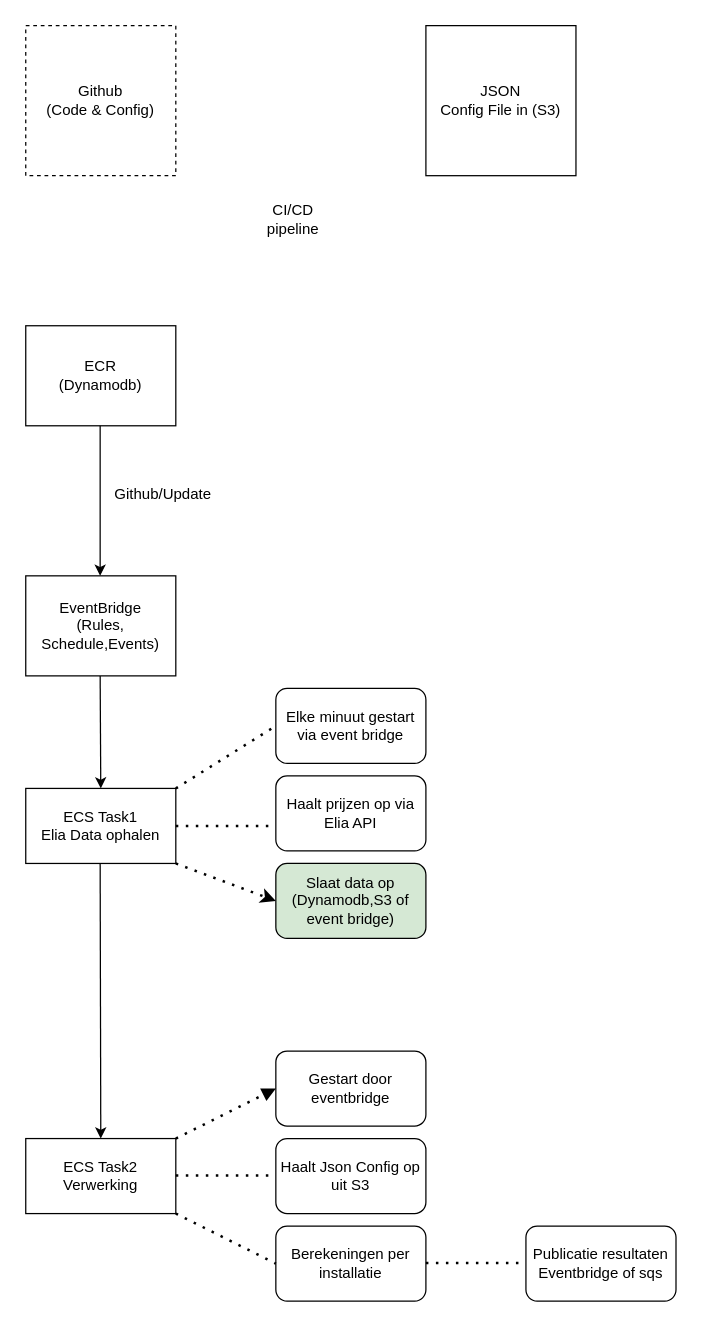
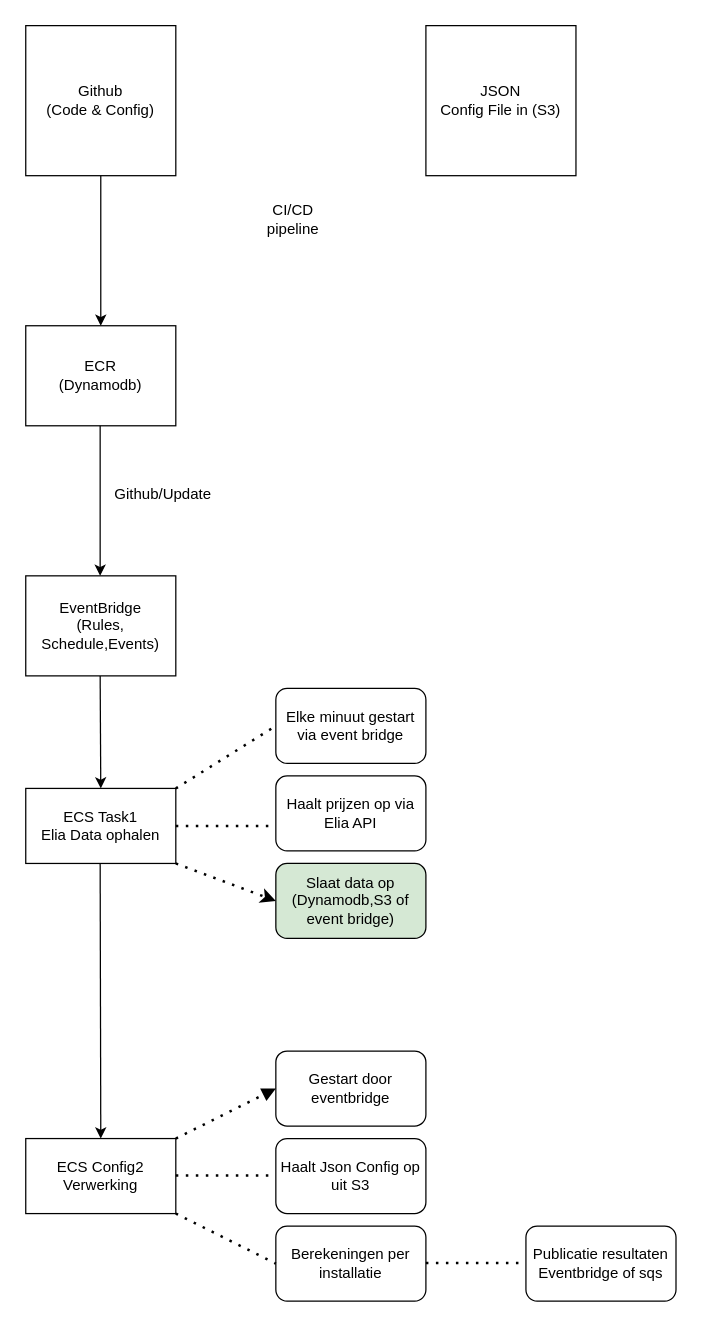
  <mxCell id="0" />
  <mxCell id="1" parent="0" />
- <mxCell id="2" value="Github&lt;br&gt;(Code &amp;amp; Config)" style="whiteSpace=wrap;html=1;aspect=fixed;dashed=1;" vertex="1" parent="1"><mxGeometry x="20" y="20" width="120" height="120" as="geometry" /></mxCell>
+ <mxCell id="2" value="Github&lt;br&gt;(Code &amp;amp; Config)" style="whiteSpace=wrap;html=1;aspect=fixed;" vertex="1" parent="1"><mxGeometry x="20" y="20" width="120" height="120" as="geometry" /></mxCell>
  <mxCell id="3" value="JSON&lt;br&gt;Config File in (S3)" style="whiteSpace=wrap;html=1;aspect=fixed;" vertex="1" parent="1"><mxGeometry x="340" y="20" width="120" height="120" as="geometry" /></mxCell>
  <mxCell id="4" value="ECR&lt;br&gt;(Dynamodb)" style="rounded=0;whiteSpace=wrap;html=1;" vertex="1" parent="1"><mxGeometry x="20" y="260" width="120" height="80" as="geometry" /></mxCell>
+ <mxCell id="5" value="" style="endArrow=classic;html=1;rounded=0;exitX=0.5;exitY=1;exitDx=0;exitDy=0;" edge="1" parent="1" source="2" target="4"><mxGeometry width="50" height="50" relative="1" as="geometry"><mxPoint x="120" y="360" as="sourcePoint" /><mxPoint x="170" y="310" as="targetPoint" /></mxGeometry></mxCell>
  <mxCell id="6" value="CI/CD pipeline" style="text;html=1;align=center;verticalAlign=middle;whiteSpace=wrap;rounded=0;" vertex="1" parent="1"><mxGeometry x="204" y="160" width="60" height="30" as="geometry" /></mxCell>
  <mxCell id="7" value="EventBridge&lt;br&gt;(Rules, Schedule,Events)" style="rounded=0;whiteSpace=wrap;html=1;" vertex="1" parent="1"><mxGeometry x="20" y="460" width="120" height="80" as="geometry" /></mxCell>
  <mxCell id="8" value="" style="endArrow=classic;html=1;rounded=0;exitX=0.5;exitY=1;exitDx=0;exitDy=0;" edge="1" parent="1"><mxGeometry width="50" height="50" relative="1" as="geometry"><mxPoint x="79.5" y="340" as="sourcePoint" /><mxPoint x="79.5" y="460" as="targetPoint" /></mxGeometry></mxCell>
  <mxCell id="9" value="Github/Update" style="text;html=1;align=center;verticalAlign=middle;whiteSpace=wrap;rounded=0;" vertex="1" parent="1"><mxGeometry x="100" y="380" width="60" height="30" as="geometry" /></mxCell>
  <mxCell id="10" value="ECS Task1&lt;br&gt;Elia Data ophalen" style="rounded=0;whiteSpace=wrap;html=1;" vertex="1" parent="1"><mxGeometry x="20" y="630" width="120" height="60" as="geometry" /></mxCell>
  <mxCell id="11" value="" style="endArrow=none;dashed=1;html=1;dashPattern=1 3;strokeWidth=2;rounded=0;exitX=1;exitY=0;exitDx=0;exitDy=0;" edge="1" parent="1" source="10"><mxGeometry width="50" height="50" relative="1" as="geometry"><mxPoint x="180" y="590" as="sourcePoint" /><mxPoint x="220" y="580" as="targetPoint" /></mxGeometry></mxCell>
  <mxCell id="12" value="Elke minuut gestart via event bridge" style="rounded=1;whiteSpace=wrap;html=1;" vertex="1" parent="1"><mxGeometry x="220" y="550" width="120" height="60" as="geometry" /></mxCell>
  <mxCell id="13" value="" style="endArrow=none;dashed=1;html=1;dashPattern=1 3;strokeWidth=2;rounded=0;exitX=1;exitY=0.5;exitDx=0;exitDy=0;" edge="1" parent="1" source="10"><mxGeometry width="50" height="50" relative="1" as="geometry"><mxPoint x="150" y="640" as="sourcePoint" /><mxPoint x="220" y="660" as="targetPoint" /></mxGeometry></mxCell>
  <mxCell id="14" value="Haalt prijzen op via Elia API" style="rounded=1;whiteSpace=wrap;html=1;" vertex="1" parent="1"><mxGeometry x="220" y="620" width="120" height="60" as="geometry" /></mxCell>
  <mxCell id="15" value="Slaat data op (Dynamodb,S3 of event bridge)" style="rounded=1;whiteSpace=wrap;html=1;fillColor=#d5e8d4;" vertex="1" parent="1"><mxGeometry x="220" y="690" width="120" height="60" as="geometry" /></mxCell>
  <mxCell id="16" value="" style="endArrow=classic;dashed=1;html=1;dashPattern=1 3;strokeWidth=2;rounded=0;exitX=1;exitY=1;exitDx=0;exitDy=0;entryX=0;entryY=0.5;entryDx=0;entryDy=0;" edge="1" parent="1" source="10" target="15"><mxGeometry width="50" height="50" relative="1" as="geometry"><mxPoint x="150" y="670" as="sourcePoint" /><mxPoint x="230" y="670" as="targetPoint" /></mxGeometry></mxCell>
  <mxCell id="17" value="" style="endArrow=classic;html=1;rounded=0;exitX=0.5;exitY=1;exitDx=0;exitDy=0;entryX=0.5;entryY=0;entryDx=0;entryDy=0;" edge="1" parent="1" target="10"><mxGeometry width="50" height="50" relative="1" as="geometry"><mxPoint x="79.5" y="540" as="sourcePoint" /><mxPoint x="80" y="620" as="targetPoint" /></mxGeometry></mxCell>
- <mxCell id="18" value="ECS Task2&lt;br&gt;&lt;div&gt;Verwerking&lt;/div&gt;" style="rounded=0;whiteSpace=wrap;html=1;" vertex="1" parent="1"><mxGeometry x="20" y="910" width="120" height="60" as="geometry" /></mxCell>
+ <mxCell id="18" value="ECS Config2&lt;br&gt;&lt;div&gt;Verwerking&lt;/div&gt;" style="rounded=0;whiteSpace=wrap;html=1;" vertex="1" parent="1"><mxGeometry x="20" y="910" width="120" height="60" as="geometry" /></mxCell>
  <mxCell id="19" value="" style="endArrow=classic;html=1;rounded=0;exitX=0.5;exitY=1;exitDx=0;exitDy=0;entryX=0.5;entryY=0;entryDx=0;entryDy=0;" edge="1" parent="1" target="18"><mxGeometry width="50" height="50" relative="1" as="geometry"><mxPoint x="79.5" y="690" as="sourcePoint" /><mxPoint x="80" y="780" as="targetPoint" /></mxGeometry></mxCell>
  <mxCell id="20" value="Gestart door eventbridge" style="rounded=1;whiteSpace=wrap;html=1;" vertex="1" parent="1"><mxGeometry x="220" y="840" width="120" height="60" as="geometry" /></mxCell>
  <mxCell id="21" value="Haalt Json Config op uit S3" style="rounded=1;whiteSpace=wrap;html=1;" vertex="1" parent="1"><mxGeometry x="220" y="910" width="120" height="60" as="geometry" /></mxCell>
  <mxCell id="22" value="Berekeningen per installatie" style="rounded=1;whiteSpace=wrap;html=1;" vertex="1" parent="1"><mxGeometry x="220" y="980" width="120" height="60" as="geometry" /></mxCell>
  <mxCell id="23" value="" style="endArrow=none;dashed=1;html=1;dashPattern=1 3;strokeWidth=2;rounded=0;exitX=1;exitY=0.5;exitDx=0;exitDy=0;" edge="1" parent="1"><mxGeometry width="50" height="50" relative="1" as="geometry"><mxPoint x="140" y="939.5" as="sourcePoint" /><mxPoint x="220" y="939.5" as="targetPoint" /></mxGeometry></mxCell>
  <mxCell id="24" value="" style="endArrow=block;dashed=1;html=1;dashPattern=1 3;strokeWidth=2;rounded=0;exitX=1;exitY=0;exitDx=0;exitDy=0;entryX=0;entryY=0.5;entryDx=0;entryDy=0;" edge="1" parent="1" source="18" target="20"><mxGeometry width="50" height="50" relative="1" as="geometry"><mxPoint x="160" y="760" as="sourcePoint" /><mxPoint x="240" y="760" as="targetPoint" /></mxGeometry></mxCell>
  <mxCell id="25" value="" style="endArrow=none;dashed=1;html=1;dashPattern=1 3;strokeWidth=2;rounded=0;exitX=1;exitY=1;exitDx=0;exitDy=0;entryX=0;entryY=0.5;entryDx=0;entryDy=0;" edge="1" parent="1" source="18" target="22"><mxGeometry width="50" height="50" relative="1" as="geometry"><mxPoint x="170" y="770" as="sourcePoint" /><mxPoint x="250" y="770" as="targetPoint" /></mxGeometry></mxCell>
  <mxCell id="26" value="Publicatie resultaten&lt;br&gt;Eventbridge of sqs" style="rounded=1;whiteSpace=wrap;html=1;" vertex="1" parent="1"><mxGeometry x="420" y="980" width="120" height="60" as="geometry" /></mxCell>
  <mxCell id="27" value="" style="endArrow=none;dashed=1;html=1;dashPattern=1 3;strokeWidth=2;rounded=0;exitX=1;exitY=0.5;exitDx=0;exitDy=0;" edge="1" parent="1"><mxGeometry width="50" height="50" relative="1" as="geometry"><mxPoint x="340" y="1009.5" as="sourcePoint" /><mxPoint x="420" y="1009.5" as="targetPoint" /></mxGeometry></mxCell>
